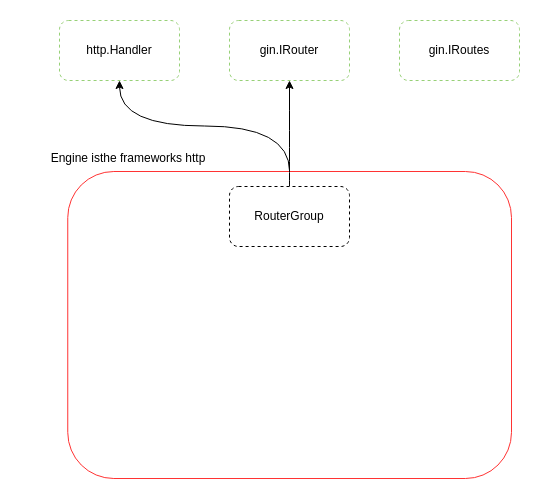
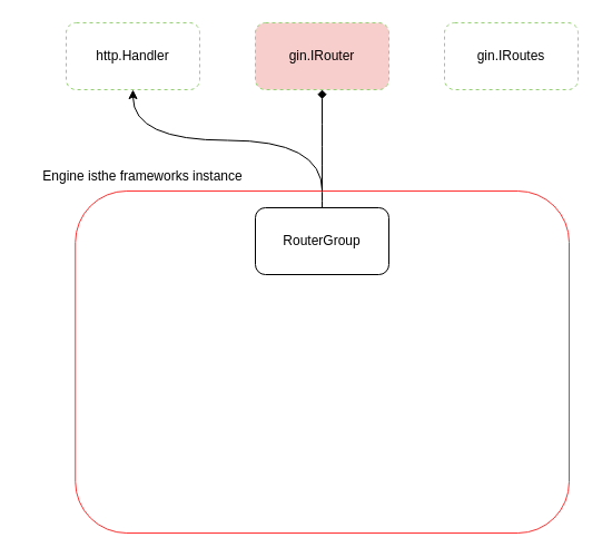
  <mxCell id="0" />
  <mxCell id="1" parent="0" />
  <mxCell id="2" style="edgeStyle=orthogonalEdgeStyle;curved=1;rounded=0;orthogonalLoop=1;jettySize=auto;html=1;exitX=0.5;exitY=0;exitDx=0;exitDy=0;entryX=0.5;entryY=1;entryDx=0;entryDy=0;" edge="1" parent="1" source="3" target="4"><mxGeometry relative="1" as="geometry" /></mxCell>
  <mxCell id="3" value="" style="rounded=1;whiteSpace=wrap;html=1;strokeColor=#FF3333;" vertex="1" parent="1"><mxGeometry x="67.25" y="171" width="443.75" height="307" as="geometry" /></mxCell>
  <mxCell id="4" value="http.Handler" style="rounded=1;whiteSpace=wrap;html=1;dashed=1;strokeColor=#97D077;" vertex="1" parent="1"><mxGeometry x="59" y="20" width="120" height="60" as="geometry" /></mxCell>
- <mxCell id="5" value="gin.IRouter" style="rounded=1;whiteSpace=wrap;html=1;dashed=1;strokeColor=#97D077;" vertex="1" parent="1"><mxGeometry x="229" y="20" width="120" height="60" as="geometry" /></mxCell>
+ <mxCell id="5" value="gin.IRouter" style="rounded=1;whiteSpace=wrap;html=1;dashed=1;strokeColor=#97D077;fillColor=#f8cecc;" vertex="1" parent="1"><mxGeometry x="229" y="20" width="120" height="60" as="geometry" /></mxCell>
  <mxCell id="6" value="gin.IRoutes" style="rounded=1;whiteSpace=wrap;html=1;dashed=1;strokeColor=#97D077;" vertex="1" parent="1"><mxGeometry x="399" y="20" width="120" height="60" as="geometry" /></mxCell>
- <mxCell id="7" value="Engine isthe frameworks http" style="text;html=1;strokeColor=none;fillColor=none;align=center;verticalAlign=middle;whiteSpace=wrap;rounded=0;" vertex="1" parent="1"><mxGeometry x="20" y="143" width="216" height="30" as="geometry" /></mxCell>
- <mxCell id="8" style="edgeStyle=orthogonalEdgeStyle;curved=1;rounded=0;orthogonalLoop=1;jettySize=auto;html=1;exitX=0.5;exitY=0;exitDx=0;exitDy=0;entryX=0.5;entryY=1;entryDx=0;entryDy=0;" edge="1" parent="1" source="9" target="5"><mxGeometry relative="1" as="geometry" /></mxCell>
- <mxCell id="9" value="RouterGroup" style="rounded=1;whiteSpace=wrap;html=1;dashed=1;" vertex="1" parent="1"><mxGeometry x="229" y="186" width="120" height="60" as="geometry" /></mxCell>
+ <mxCell id="7" value="Engine isthe frameworks instance" style="text;html=1;strokeColor=none;fillColor=none;align=center;verticalAlign=middle;whiteSpace=wrap;rounded=0;" vertex="1" parent="1"><mxGeometry x="20" y="143" width="216" height="30" as="geometry" /></mxCell>
+ <mxCell id="8" style="edgeStyle=orthogonalEdgeStyle;curved=1;rounded=0;orthogonalLoop=1;jettySize=auto;html=1;exitX=0.5;exitY=0;exitDx=0;exitDy=0;entryX=0.5;entryY=1;entryDx=0;entryDy=0;endArrow=diamond;" edge="1" parent="1" source="9" target="5"><mxGeometry relative="1" as="geometry" /></mxCell>
+ <mxCell id="9" value="RouterGroup" style="rounded=1;whiteSpace=wrap;html=1;" vertex="1" parent="1"><mxGeometry x="229" y="186" width="120" height="60" as="geometry" /></mxCell>
